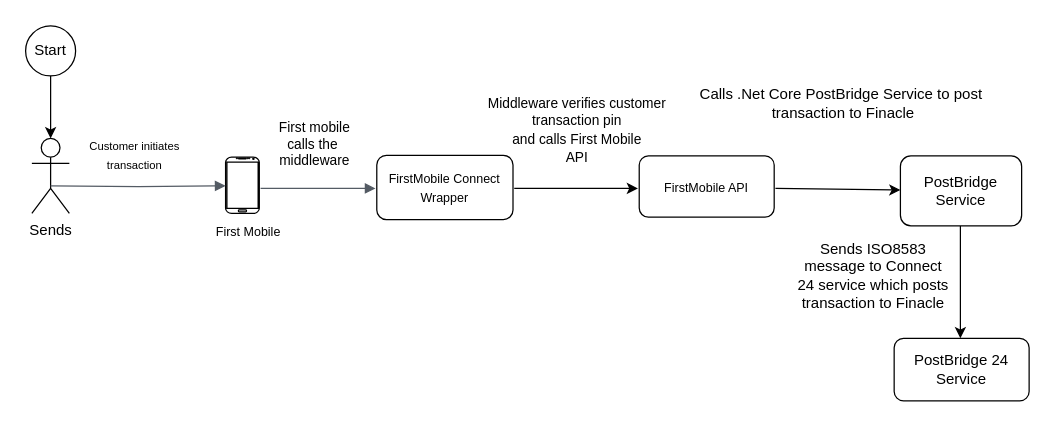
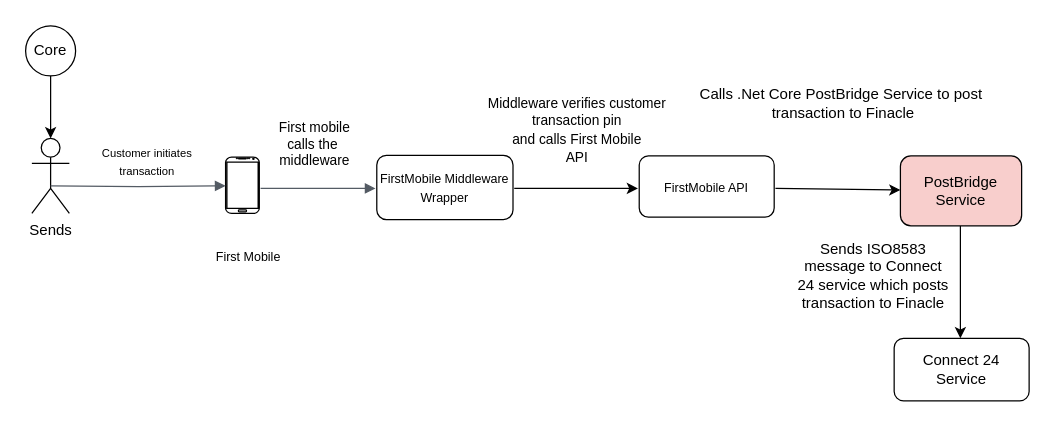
  <mxCell id="0" />
  <mxCell id="1" parent="0" />
- <mxCell id="2" value="Start" style="ellipse;whiteSpace=wrap;html=1;aspect=fixed;" parent="1" vertex="1"><mxGeometry x="20" y="20" width="40" height="40" as="geometry" /></mxCell>
+ <mxCell id="2" value="Core" style="ellipse;whiteSpace=wrap;html=1;aspect=fixed;" parent="1" vertex="1"><mxGeometry x="20" y="20" width="40" height="40" as="geometry" /></mxCell>
  <mxCell id="3" value="" style="endArrow=classic;html=1;rounded=0;" parent="1" edge="1"><mxGeometry width="50" height="50" relative="1" as="geometry"><mxPoint x="40" y="60" as="sourcePoint" /><mxPoint x="40" y="110" as="targetPoint" /></mxGeometry></mxCell>
  <mxCell id="4" value="Sends" style="shape=umlActor;verticalLabelPosition=bottom;verticalAlign=top;html=1;outlineConnect=0;" parent="1" vertex="1"><mxGeometry x="25" y="110" width="30" height="60" as="geometry" /></mxCell>
  <mxCell id="5" value="" style="verticalLabelPosition=bottom;verticalAlign=top;html=1;shadow=0;dashed=0;strokeWidth=1;shape=mxgraph.android.phone2;strokeColor=#000000;" parent="1" vertex="1"><mxGeometry x="180" y="125" width="27" height="45" as="geometry" /></mxCell>
  <mxCell id="6" value="" style="edgeStyle=orthogonalEdgeStyle;html=1;endArrow=block;elbow=vertical;startArrow=none;endFill=1;strokeColor=#545B64;rounded=0;jumpSize=6;startSize=6;entryX=0;entryY=0.511;entryDx=0;entryDy=0;entryPerimeter=0;" parent="1" target="5" edge="1"><mxGeometry width="100" relative="1" as="geometry"><mxPoint x="40" y="148" as="sourcePoint" /><mxPoint x="140" y="148" as="targetPoint" /></mxGeometry></mxCell>
- <mxCell id="7" value="&lt;font style=&quot;font-size: 10px;&quot;&gt;First Mobile&lt;/font&gt;" style="text;html=1;align=center;verticalAlign=middle;resizable=0;points=[];autosize=1;strokeColor=none;fillColor=none;" parent="1" vertex="1"><mxGeometry x="157.5" y="170" width="80" height="30" as="geometry" /></mxCell>
- <mxCell id="8" value="&lt;font style=&quot;font-size: 9px;&quot;&gt;Customer initiates&lt;/font&gt;&lt;div&gt;&lt;font style=&quot;font-size: 9px;&quot;&gt;transaction&lt;/font&gt;&lt;/div&gt;" style="text;html=1;align=center;verticalAlign=middle;resizable=0;points=[];autosize=1;strokeColor=none;fillColor=none;" parent="1" vertex="1"><mxGeometry x="57" y="103" width="100" height="40" as="geometry" /></mxCell>
+ <mxCell id="7" value="&lt;font style=&quot;font-size: 10px;&quot;&gt;First Mobile&lt;/font&gt;" style="text;html=1;align=center;verticalAlign=middle;resizable=0;points=[];autosize=1;strokeColor=none;fillColor=none;" parent="1" vertex="1"><mxGeometry x="157.5" y="190" width="80" height="30" as="geometry" /></mxCell>
+ <mxCell id="8" value="&lt;font style=&quot;font-size: 9px;&quot;&gt;Customer initiates&lt;/font&gt;&lt;div&gt;&lt;font style=&quot;font-size: 9px;&quot;&gt;transaction&lt;/font&gt;&lt;/div&gt;" style="text;html=1;align=center;verticalAlign=middle;resizable=0;points=[];autosize=1;strokeColor=none;fillColor=none;" parent="1" vertex="1"><mxGeometry x="67" y="108" width="100" height="40" as="geometry" /></mxCell>
  <mxCell id="9" value="" style="edgeStyle=orthogonalEdgeStyle;html=1;endArrow=block;elbow=vertical;startArrow=none;endFill=1;strokeColor=#545B64;rounded=0;" parent="1" edge="1"><mxGeometry width="100" relative="1" as="geometry"><mxPoint x="208" y="150" as="sourcePoint" /><mxPoint x="300" y="150" as="targetPoint" /></mxGeometry></mxCell>
- <mxCell id="10" value="&lt;font style=&quot;font-size: 10px;&quot;&gt;FirstMobile Connect Wrapper&lt;/font&gt;" style="rounded=1;whiteSpace=wrap;html=1;" parent="1" vertex="1"><mxGeometry x="301" y="123.5" width="109" height="51.5" as="geometry" /></mxCell>
+ <mxCell id="10" value="&lt;font style=&quot;font-size: 10px;&quot;&gt;FirstMobile Middleware Wrapper&lt;/font&gt;" style="rounded=1;whiteSpace=wrap;html=1;" parent="1" vertex="1"><mxGeometry x="301" y="123.5" width="109" height="51.5" as="geometry" /></mxCell>
  <mxCell id="11" value="&lt;font style=&quot;font-size: 10px;&quot;&gt;FirstMobile API&lt;/font&gt;" style="rounded=1;whiteSpace=wrap;html=1;" parent="1" vertex="1"><mxGeometry x="511" y="124" width="108" height="49" as="geometry" /></mxCell>
  <mxCell id="12" value="" style="endArrow=classic;html=1;rounded=0;" parent="1" edge="1"><mxGeometry width="50" height="50" relative="1" as="geometry"><mxPoint x="768" y="180" as="sourcePoint" /><mxPoint x="768" y="270" as="targetPoint" /></mxGeometry></mxCell>
  <mxCell id="13" value="&lt;font style=&quot;font-size: 11px;&quot;&gt;First mobile&lt;/font&gt;&lt;div style=&quot;font-size: 11px;&quot;&gt;&lt;font style=&quot;font-size: 11px;&quot;&gt;calls the&amp;nbsp;&lt;/font&gt;&lt;/div&gt;&lt;div style=&quot;font-size: 11px;&quot;&gt;&lt;font style=&quot;font-size: 11px;&quot;&gt;middleware&lt;/font&gt;&lt;/div&gt;" style="text;html=1;align=center;verticalAlign=middle;resizable=0;points=[];autosize=1;strokeColor=none;fillColor=none;" parent="1" vertex="1"><mxGeometry x="211" y="89" width="80" height="50" as="geometry" /></mxCell>
  <mxCell id="14" value="&lt;span style=&quot;font-size: 11px;&quot;&gt;Middleware verifies&lt;/span&gt;&lt;span style=&quot;font-size: 11px; background-color: initial;&quot;&gt;&amp;nbsp;customer&lt;/span&gt;&lt;div&gt;&lt;span style=&quot;font-size: 11px;&quot;&gt;transaction pin&lt;/span&gt;&lt;/div&gt;&lt;div&gt;&lt;span style=&quot;font-size: 11px;&quot;&gt;and calls First Mobile&lt;/span&gt;&lt;/div&gt;&lt;div&gt;&lt;span style=&quot;font-size: 11px;&quot;&gt;API&lt;/span&gt;&lt;/div&gt;" style="text;html=1;align=center;verticalAlign=middle;resizable=0;points=[];autosize=1;strokeColor=none;fillColor=none;" parent="1" vertex="1"><mxGeometry x="376" y="68" width="170" height="70" as="geometry" /></mxCell>
  <mxCell id="15" value="" style="endArrow=classic;html=1;rounded=0;" parent="1" edge="1"><mxGeometry width="50" height="50" relative="1" as="geometry"><mxPoint x="411" y="150" as="sourcePoint" /><mxPoint x="510" y="150" as="targetPoint" /></mxGeometry></mxCell>
  <mxCell id="16" value="" style="endArrow=classic;html=1;rounded=0;" parent="1" target="17" edge="1"><mxGeometry width="50" height="50" relative="1" as="geometry"><mxPoint x="620" y="150" as="sourcePoint" /><mxPoint x="740" y="150" as="targetPoint" /></mxGeometry></mxCell>
- <mxCell id="17" value="PostBridge Service" style="rounded=1;whiteSpace=wrap;html=1;" parent="1" vertex="1"><mxGeometry x="720" y="124" width="97" height="56" as="geometry" /></mxCell>
+ <mxCell id="17" value="PostBridge Service" style="rounded=1;whiteSpace=wrap;html=1;fillColor=#f8cecc;" parent="1" vertex="1"><mxGeometry x="720" y="124" width="97" height="56" as="geometry" /></mxCell>
  <mxCell id="18" value="Calls .Net Core PostBridge Service to post&amp;nbsp;&lt;div&gt;transaction to Finacle&lt;/div&gt;" style="text;html=1;align=center;verticalAlign=middle;resizable=0;points=[];autosize=1;strokeColor=none;fillColor=none;" parent="1" vertex="1"><mxGeometry x="549" y="62" width="250" height="40" as="geometry" /></mxCell>
- <mxCell id="19" value="PostBridge 24&lt;div&gt;Service&lt;/div&gt;" style="rounded=1;whiteSpace=wrap;html=1;" parent="1" vertex="1"><mxGeometry x="715" y="270" width="108" height="50" as="geometry" /></mxCell>
+ <mxCell id="19" value="Connect 24&lt;div&gt;Service&lt;/div&gt;" style="rounded=1;whiteSpace=wrap;html=1;" parent="1" vertex="1"><mxGeometry x="715" y="270" width="108" height="50" as="geometry" /></mxCell>
  <mxCell id="20" value="Sends ISO8583&lt;div&gt;message to Connect&lt;/div&gt;&lt;div&gt;24 service which posts&lt;/div&gt;&lt;div&gt;transaction to Finacle&lt;/div&gt;" style="text;html=1;align=center;verticalAlign=middle;resizable=0;points=[];autosize=1;strokeColor=none;fillColor=none;" parent="1" vertex="1"><mxGeometry x="628" y="185" width="140" height="70" as="geometry" /></mxCell>
